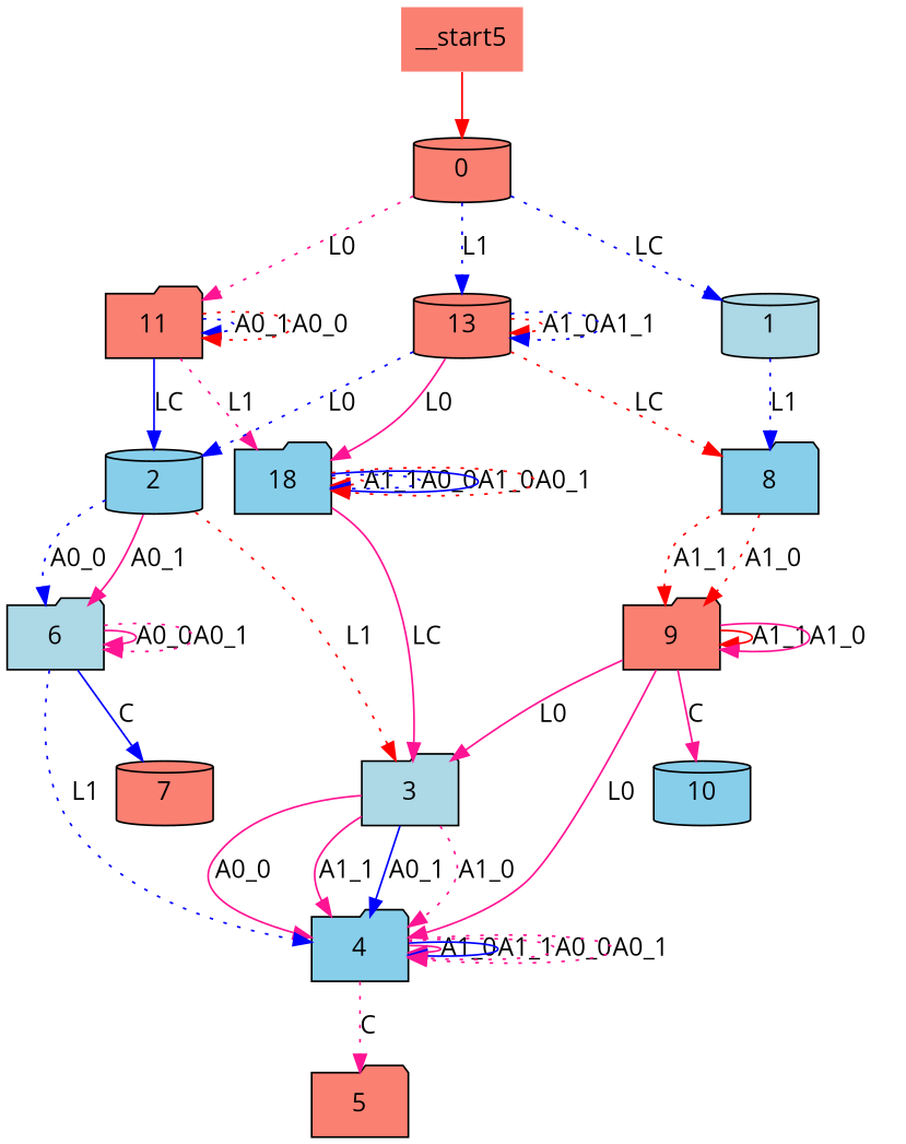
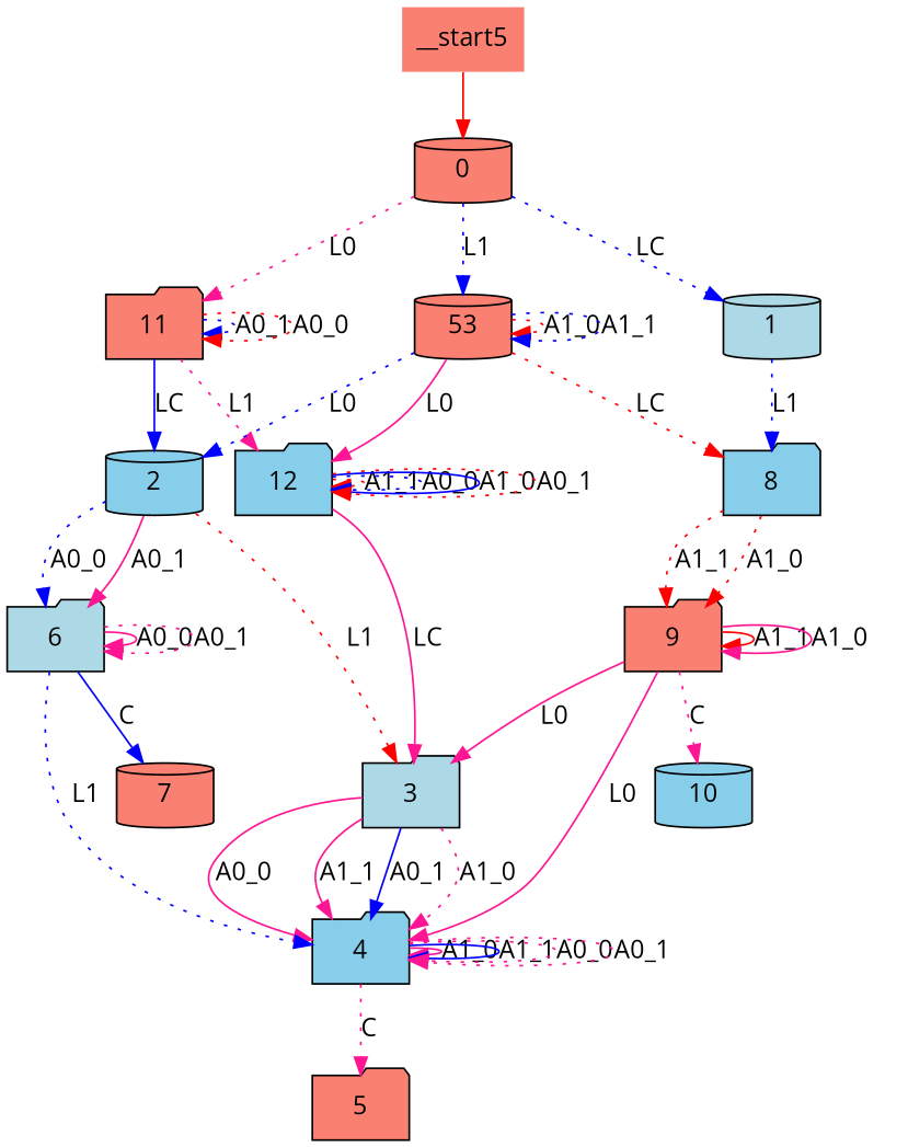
  digraph {
    fontname="Open Sans"
    node [fillcolor=salmon fontname="Open Sans" shape=folder style=filled]
    edge [color=deeppink fontname="Open Sans" style=dotted]
    n1 [label=0 shape=cylinder]
    n2 [fillcolor=lightblue label=1 shape=cylinder]
    n3 [label=11]
-   n4 [label=13 shape=cylinder]
+   n4 [label=53 shape=cylinder]
    n5 [fillcolor=skyblue label=8]
    n6 [fillcolor=skyblue label=2 shape=cylinder]
-   n7 [fillcolor=skyblue label=18]
+   n7 [fillcolor=skyblue label=12]
    n8 [fillcolor=lightblue label=3]
    n9 [fillcolor=lightblue label=6]
    n10 [label=9]
    n11 [fillcolor=skyblue label=4]
    n12 [label=7 shape=cylinder]
    n13 [label=5]
    n14 [fillcolor=skyblue label=10 shape=cylinder]
    n15 [label=__start5 shape=none]
    n1 -> n2 [color=blue label=LC]
    n1 -> n3 [label=L0]
    n1 -> n4 [color=blue label=L1]
    n2 -> n5 [color=blue label=L1]
    n3 -> n3 [color=blue label=A0_1]
    n3 -> n3 [color=red label=A0_0]
    n3 -> n6 [color=blue label=LC style=solid]
    n3 -> n7 [label=L1]
    n4 -> n4 [color=red label=A1_0]
    n4 -> n4 [color=blue label=A1_1]
    n4 -> n5 [color=red label=LC]
    n4 -> n6 [color=blue label=L0]
    n4 -> n7 [label=L0 style=solid]
    n5 -> n10 [color=red label=A1_1]
    n5 -> n10 [color=red label=A1_0]
    n6 -> n8 [color=red label=L1]
    n6 -> n9 [label=A0_1 style=solid]
    n6 -> n9 [color=blue label=A0_0]
    n7 -> n7 [color=red label=A1_1]
    n7 -> n7 [color=blue label=A0_0]
    n7 -> n7 [color=blue label=A1_0 style=solid]
    n7 -> n7 [color=red label=A0_1]
    n7 -> n8 [label=LC style=solid]
    n8 -> n11 [color=blue label=A0_1 style=solid]
    n8 -> n11 [label=A1_0]
    n8 -> n11 [label=A0_0 style=solid]
    n8 -> n11 [label=A1_1 style=solid]
    n9 -> n9 [label=A0_0 style=solid]
    n9 -> n9 [label=A0_1]
    n9 -> n11 [color=blue label=L1]
    n9 -> n12 [color=blue label=C style=solid]
    n10 -> n8 [label=L0 style=solid]
    n10 -> n10 [color=red label=A1_1 style=solid]
    n10 -> n10 [label=A1_0 style=solid]
    n10 -> n11 [label=L0 style=solid]
-   n10 -> n14 [label=C style=solid]
+   n10 -> n14 [label=C]
    n11 -> n11 [label=A1_0 style=solid]
    n11 -> n11 [color=blue label=A1_1 style=solid]
    n11 -> n11 [label=A0_0]
    n11 -> n11 [label=A0_1]
    n11 -> n13 [label=C]
    n15 -> n1 [color=red style=solid]
  }
